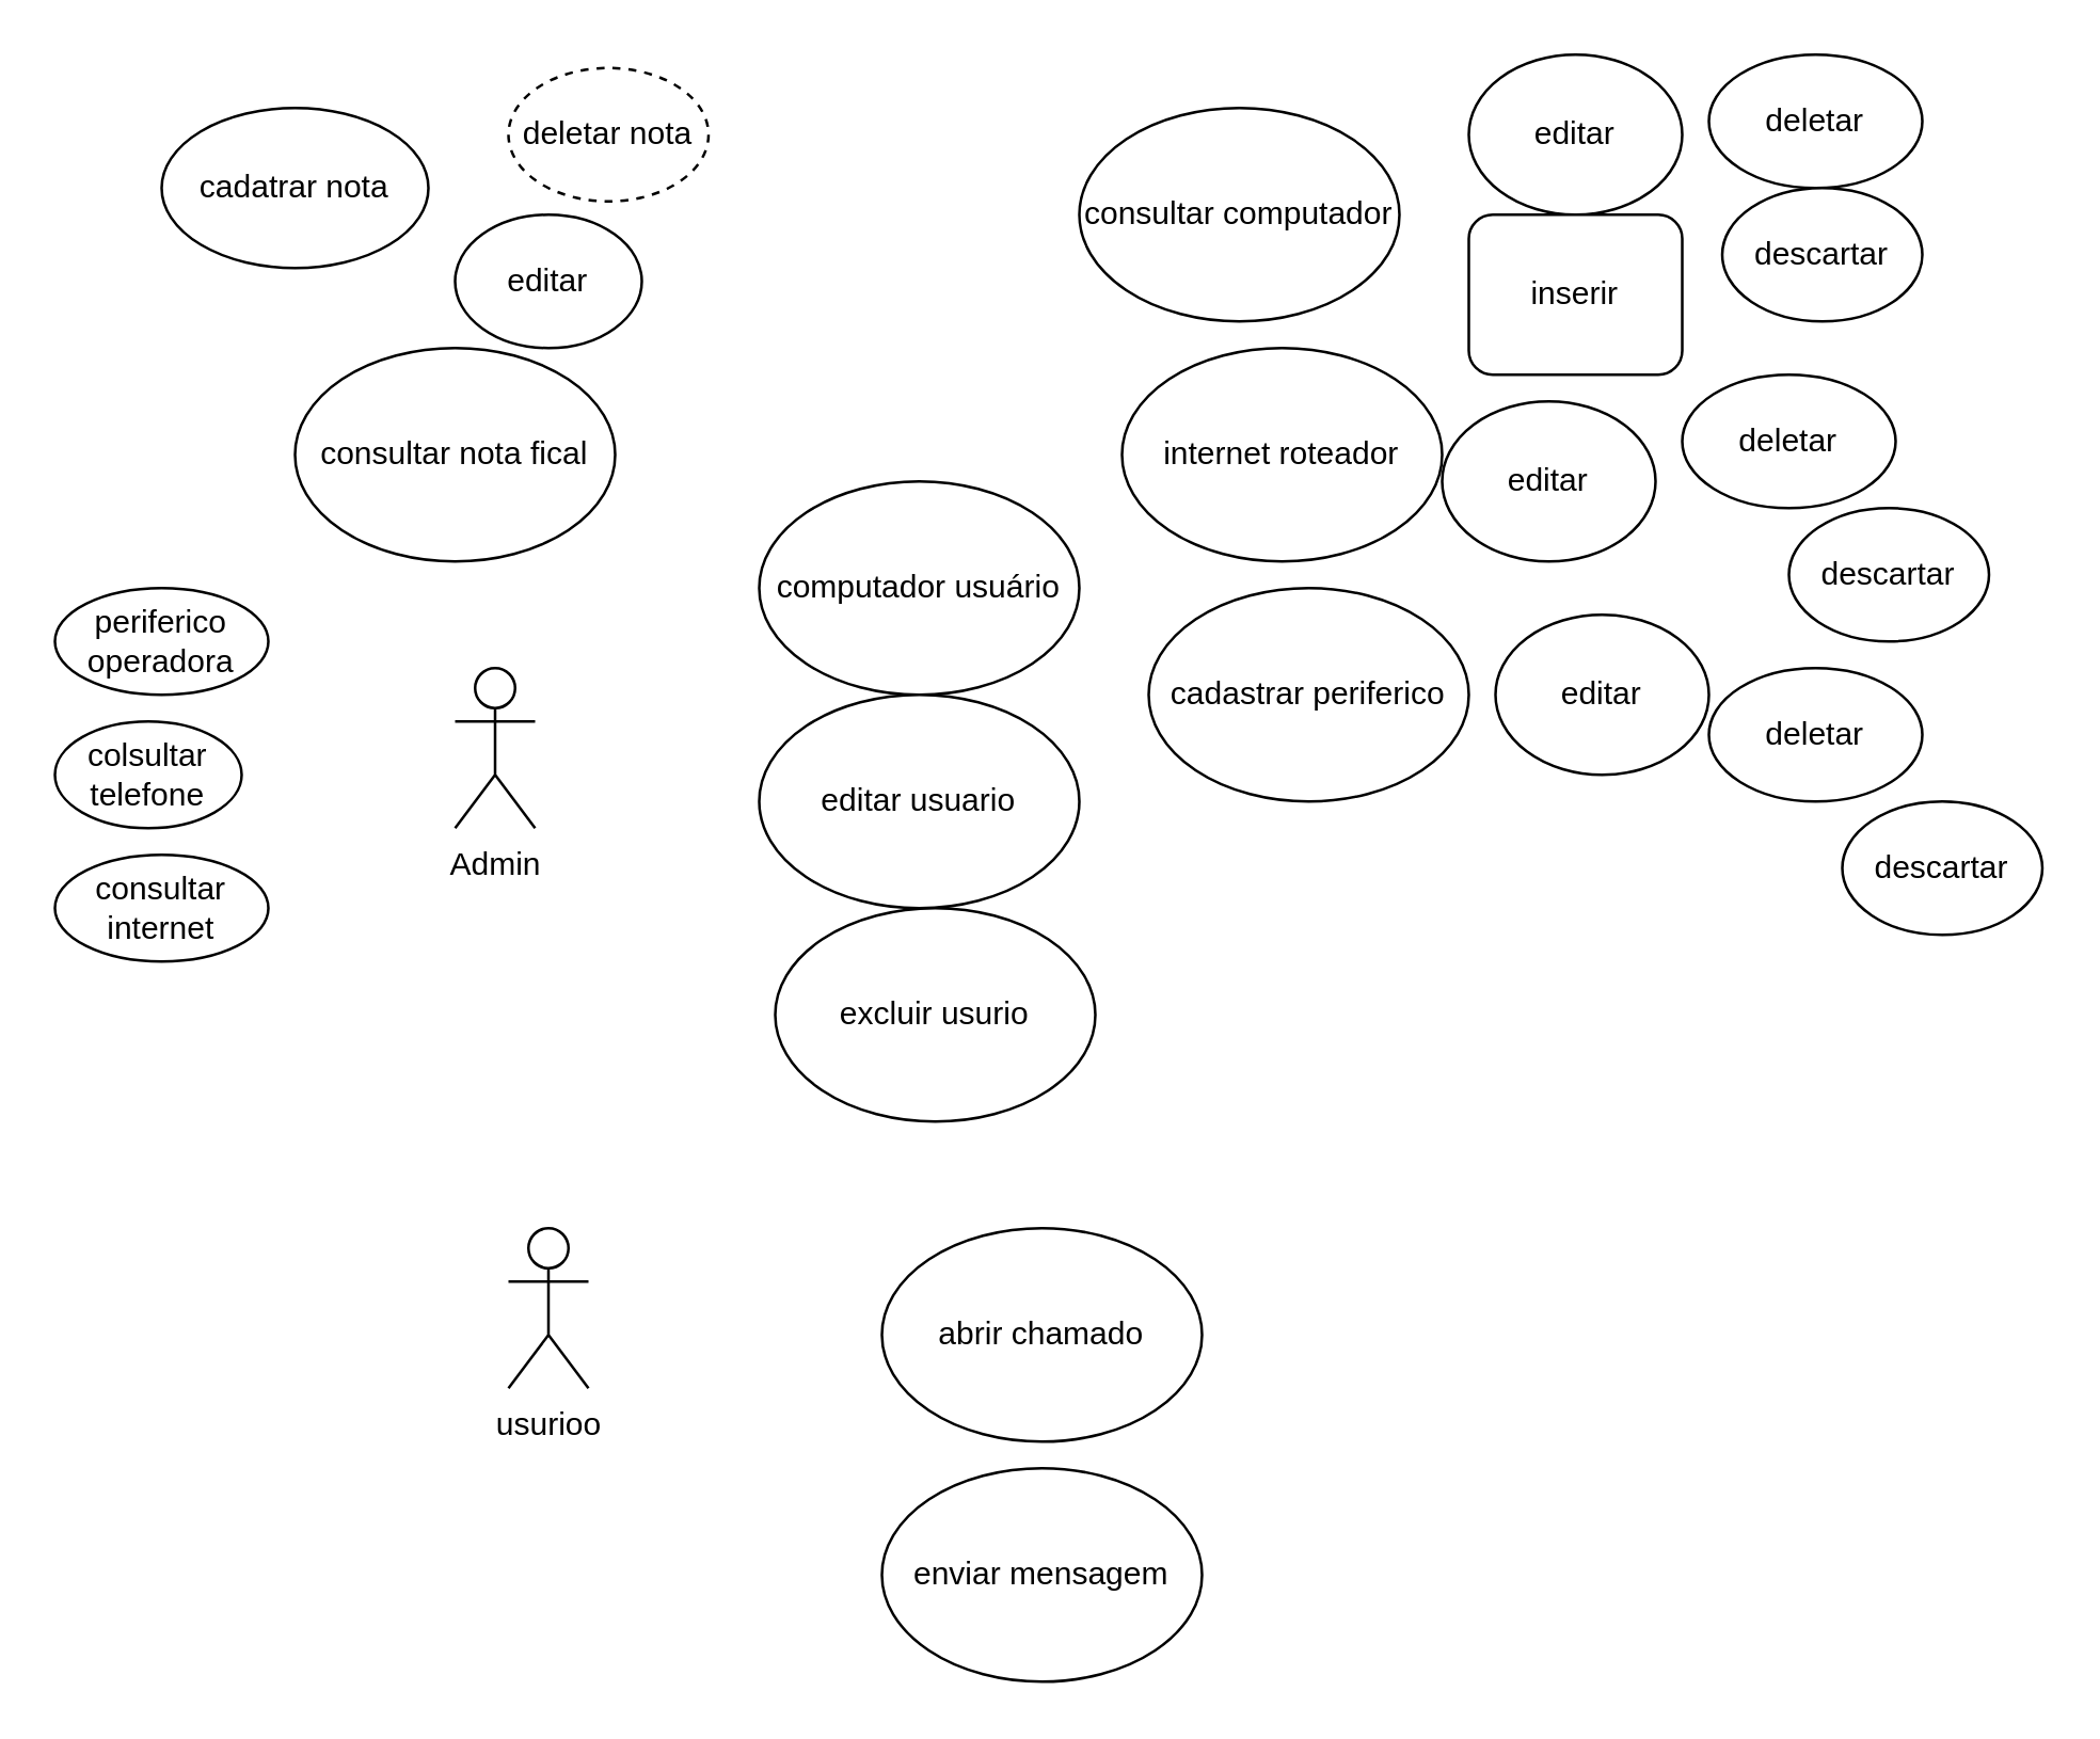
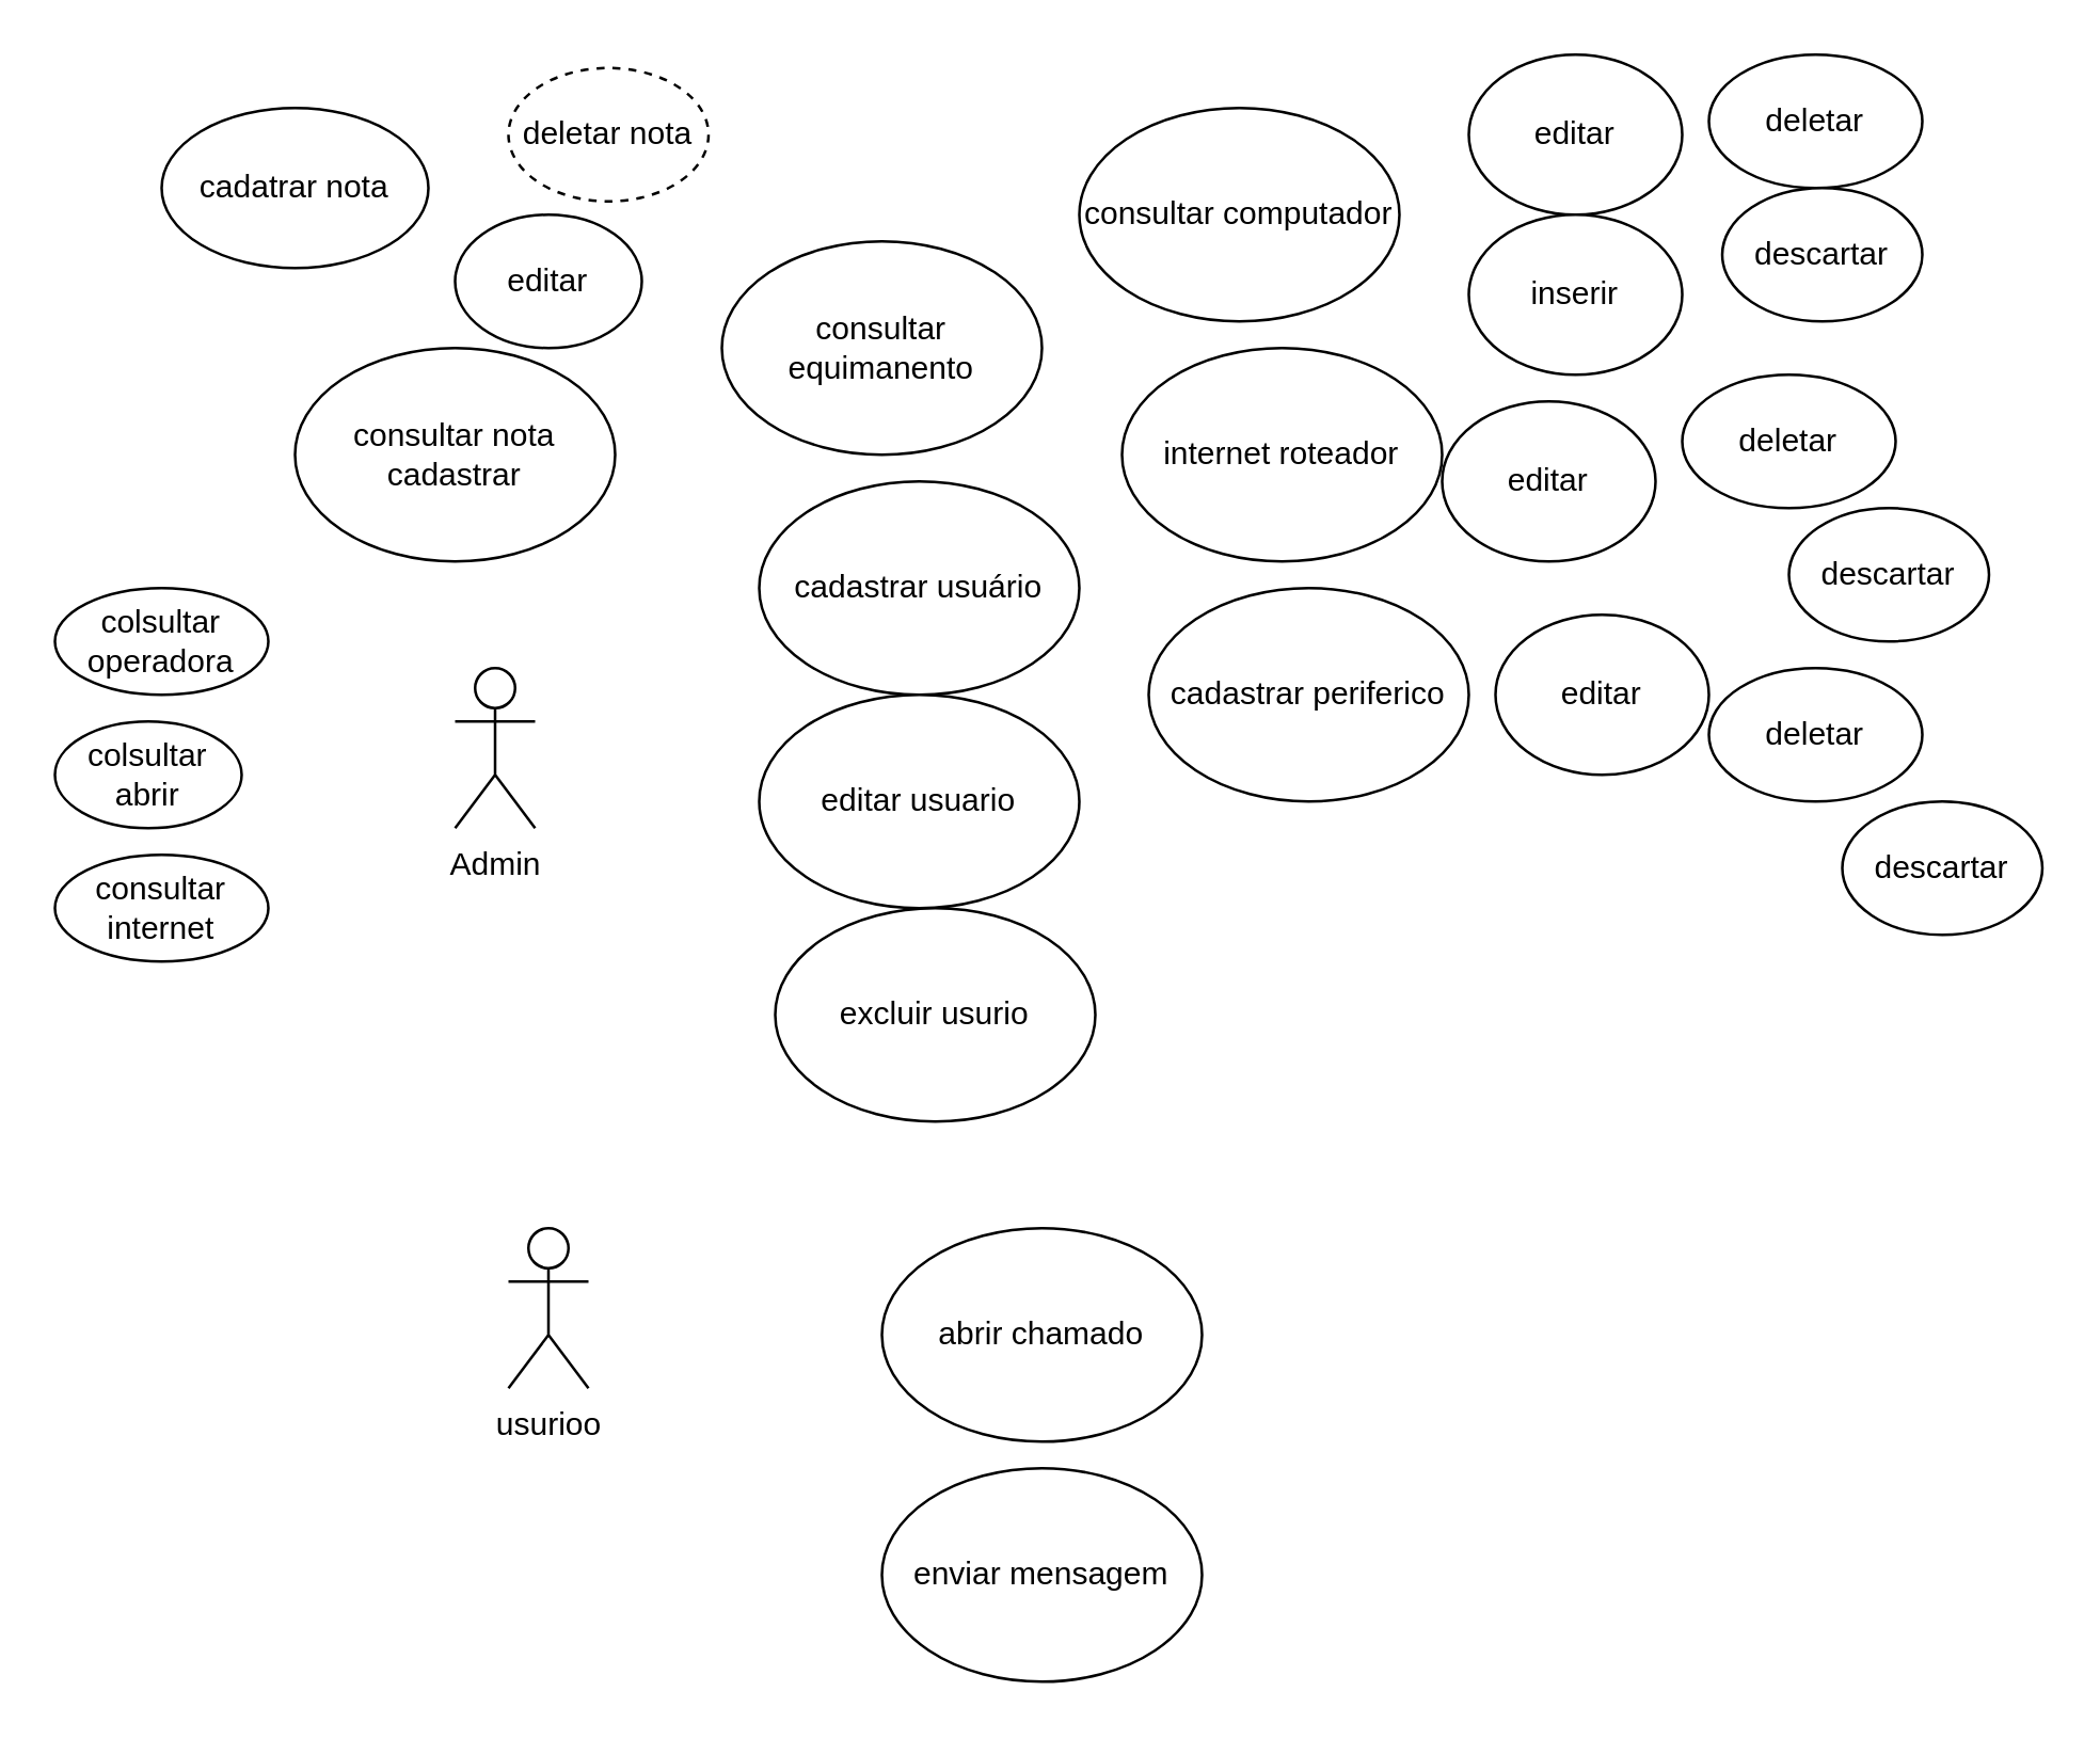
  <mxCell id="0" />
  <mxCell id="1" parent="0" />
  <mxCell id="2" value="Admin" style="shape=umlActor;verticalLabelPosition=bottom;verticalAlign=top;html=1;outlineConnect=0;" vertex="1" parent="1"><mxGeometry x="170" y="250" width="30" height="60" as="geometry" /></mxCell>
- <mxCell id="3" value="computador usuário" style="ellipse;whiteSpace=wrap;html=1;" vertex="1" parent="1"><mxGeometry x="284" y="180" width="120" height="80" as="geometry" /></mxCell>
+ <mxCell id="3" value="cadastrar usuário" style="ellipse;whiteSpace=wrap;html=1;" vertex="1" parent="1"><mxGeometry x="284" y="180" width="120" height="80" as="geometry" /></mxCell>
  <mxCell id="4" value="editar usuario" style="ellipse;whiteSpace=wrap;html=1;" vertex="1" parent="1"><mxGeometry x="284" y="260" width="120" height="80" as="geometry" /></mxCell>
  <mxCell id="5" value="excluir usurio" style="ellipse;whiteSpace=wrap;html=1;" vertex="1" parent="1"><mxGeometry x="290" y="340" width="120" height="80" as="geometry" /></mxCell>
  <mxCell id="6" value="usurioo&lt;br&gt;" style="shape=umlActor;verticalLabelPosition=bottom;verticalAlign=top;html=1;outlineConnect=0;" vertex="1" parent="1"><mxGeometry x="190" y="460" width="30" height="60" as="geometry" /></mxCell>
  <mxCell id="7" value="abrir chamado" style="ellipse;whiteSpace=wrap;html=1;" vertex="1" parent="1"><mxGeometry x="330" y="460" width="120" height="80" as="geometry" /></mxCell>
  <mxCell id="8" value="enviar mensagem" style="ellipse;whiteSpace=wrap;html=1;" vertex="1" parent="1"><mxGeometry x="330" y="550" width="120" height="80" as="geometry" /></mxCell>
+ <mxCell id="9" value="consultar equimanento" style="ellipse;whiteSpace=wrap;html=1;" vertex="1" parent="1"><mxGeometry x="270" y="90" width="120" height="80" as="geometry" /></mxCell>
  <mxCell id="10" value="consultar computador" style="ellipse;whiteSpace=wrap;html=1;" vertex="1" parent="1"><mxGeometry x="404" y="40" width="120" height="80" as="geometry" /></mxCell>
  <mxCell id="11" value="internet roteador" style="ellipse;whiteSpace=wrap;html=1;" vertex="1" parent="1"><mxGeometry x="420" y="130" width="120" height="80" as="geometry" /></mxCell>
  <mxCell id="12" value="cadastrar periferico" style="ellipse;whiteSpace=wrap;html=1;" vertex="1" parent="1"><mxGeometry x="430" y="220" width="120" height="80" as="geometry" /></mxCell>
- <mxCell id="13" value="consultar nota fical" style="ellipse;whiteSpace=wrap;html=1;" vertex="1" parent="1"><mxGeometry x="110" y="130" width="120" height="80" as="geometry" /></mxCell>
+ <mxCell id="13" value="consultar nota cadastrar" style="ellipse;whiteSpace=wrap;html=1;" vertex="1" parent="1"><mxGeometry x="110" y="130" width="120" height="80" as="geometry" /></mxCell>
  <mxCell id="14" value="editar" style="ellipse;whiteSpace=wrap;html=1;" vertex="1" parent="1"><mxGeometry x="550" width="80" height="60" as="geometry" y="20" /></mxCell>
- <mxCell id="15" value="inserir" style="whiteSpace=wrap;html=1;rounded=1;" vertex="1" parent="1"><mxGeometry x="550" y="80" width="80" height="60" as="geometry" /></mxCell>
+ <mxCell id="15" value="inserir" style="ellipse;whiteSpace=wrap;html=1;" vertex="1" parent="1"><mxGeometry x="550" y="80" width="80" height="60" as="geometry" /></mxCell>
  <mxCell id="16" value="deletar" style="ellipse;whiteSpace=wrap;html=1;" vertex="1" parent="1"><mxGeometry x="640" width="80" height="50" as="geometry" y="20" /></mxCell>
  <mxCell id="17" value="descartar" style="ellipse;whiteSpace=wrap;html=1;" vertex="1" parent="1"><mxGeometry x="645" y="70" width="75" height="50" as="geometry" /></mxCell>
  <mxCell id="18" value="editar" style="ellipse;whiteSpace=wrap;html=1;" vertex="1" parent="1"><mxGeometry x="540" y="150" width="80" height="60" as="geometry" /></mxCell>
  <mxCell id="19" value="deletar" style="ellipse;whiteSpace=wrap;html=1;" vertex="1" parent="1"><mxGeometry x="630" y="140" width="80" height="50" as="geometry" /></mxCell>
  <mxCell id="20" value="descartar" style="ellipse;whiteSpace=wrap;html=1;" vertex="1" parent="1"><mxGeometry x="670" y="190" width="75" height="50" as="geometry" /></mxCell>
  <mxCell id="21" value="editar" style="ellipse;whiteSpace=wrap;html=1;" vertex="1" parent="1"><mxGeometry x="560" y="230" width="80" height="60" as="geometry" /></mxCell>
  <mxCell id="22" value="deletar" style="ellipse;whiteSpace=wrap;html=1;" vertex="1" parent="1"><mxGeometry x="640" y="250" width="80" height="50" as="geometry" /></mxCell>
  <mxCell id="23" value="descartar" style="ellipse;whiteSpace=wrap;html=1;" vertex="1" parent="1"><mxGeometry x="690" y="300" width="75" height="50" as="geometry" /></mxCell>
  <mxCell id="24" value="cadatrar nota" style="ellipse;whiteSpace=wrap;html=1;" vertex="1" parent="1"><mxGeometry x="60" y="40" width="100" height="60" as="geometry" /></mxCell>
  <mxCell id="25" value="deletar nota" style="ellipse;whiteSpace=wrap;html=1;dashed=1;" vertex="1" parent="1"><mxGeometry x="190" y="25" width="75" height="50" as="geometry" /></mxCell>
  <mxCell id="26" value="editar" style="ellipse;whiteSpace=wrap;html=1;" vertex="1" parent="1"><mxGeometry x="170" y="80" width="70" height="50" as="geometry" /></mxCell>
- <mxCell id="27" value="periferico operadora" style="ellipse;whiteSpace=wrap;html=1;" vertex="1" parent="1"><mxGeometry x="20" y="220" width="80" height="40" as="geometry" /></mxCell>
- <mxCell id="28" value="colsultar telefone" style="ellipse;whiteSpace=wrap;html=1;" vertex="1" parent="1"><mxGeometry x="20" y="270" width="70" height="40" as="geometry" /></mxCell>
+ <mxCell id="27" value="colsultar operadora" style="ellipse;whiteSpace=wrap;html=1;" vertex="1" parent="1"><mxGeometry x="20" y="220" width="80" height="40" as="geometry" /></mxCell>
+ <mxCell id="28" value="colsultar abrir" style="ellipse;whiteSpace=wrap;html=1;" vertex="1" parent="1"><mxGeometry x="20" y="270" width="70" height="40" as="geometry" /></mxCell>
  <mxCell id="29" value="consultar internet" style="ellipse;whiteSpace=wrap;html=1;" vertex="1" parent="1"><mxGeometry x="20" y="320" width="80" height="40" as="geometry" /></mxCell>
